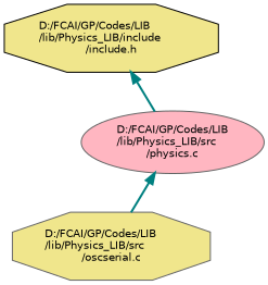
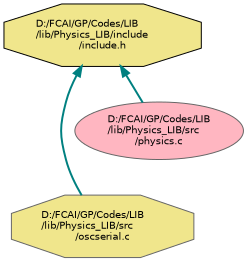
  digraph {
    node [color=gray40 fillcolor=khaki fontname=Helvetica fontsize=10 shape=octagon style=filled]
    edge [color=teal dir=back fontname=Helvetica fontsize=10 labelfontname=Helvetica labelfontsize=10 style=bold]
    n1 [color=black fontcolor=black height=0.2 label="D:/FCAI/GP/Codes/LIB\l/lib/Physics_LIB/include\l/include.h" width=0.4]
    n2 [height=0.2 label="D:/FCAI/GP/Codes/LIB\l/lib/Physics_LIB/src\l/oscserial.c" width=0.4]
    n3 [fillcolor=lightpink height=0.2 label="D:/FCAI/GP/Codes/LIB\l/lib/Physics_LIB/src\l/physics.c" shape=ellipse width=0.4]
-   n3 -> n2
+   n1 -> n2
    n1 -> n3
  }
